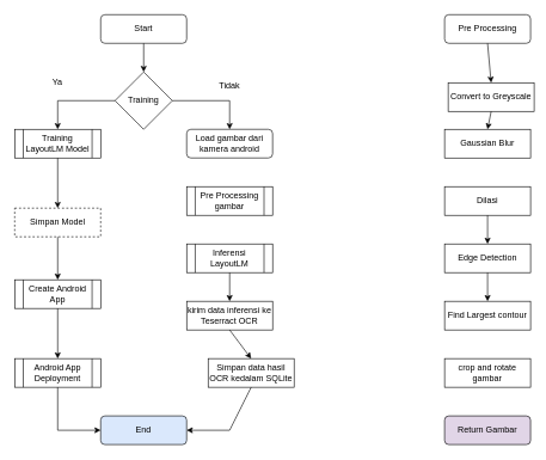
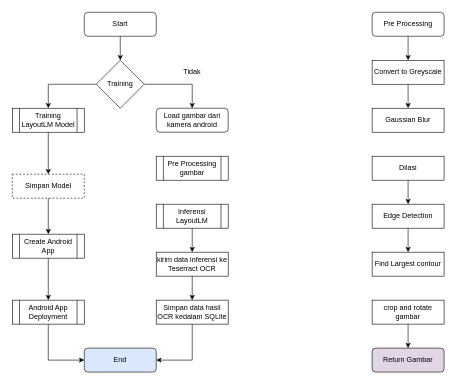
  <mxCell id="0" />
  <mxCell id="1" parent="0" />
  <mxCell id="2" value="Pre Processing&lt;br&gt;gambar" style="shape=process;whiteSpace=wrap;html=1;backgroundOutline=1;" vertex="1" parent="1"><mxGeometry x="260" y="260" width="120" height="40" as="geometry" /></mxCell>
  <mxCell id="3" value="Start" style="rounded=1;whiteSpace=wrap;html=1;" vertex="1" parent="1"><mxGeometry x="140" y="20" width="120" height="40" as="geometry" /></mxCell>
- <mxCell id="4" value="Convert to Greyscale" style="rounded=0;whiteSpace=wrap;html=1;" vertex="1" parent="1"><mxGeometry x="625" y="115" width="120" height="40" as="geometry" /></mxCell>
+ <mxCell id="4" value="Convert to Greyscale" style="rounded=0;whiteSpace=wrap;html=1;" vertex="1" parent="1"><mxGeometry x="620" y="100" width="120" height="40" as="geometry" /></mxCell>
  <mxCell id="5" value="Pre Processing" style="rounded=1;whiteSpace=wrap;html=1;" vertex="1" parent="1"><mxGeometry x="620" y="20" width="120" height="40" as="geometry" /></mxCell>
  <mxCell id="6" value="Gaussian Blur" style="rounded=0;whiteSpace=wrap;html=1;" vertex="1" parent="1"><mxGeometry x="620" y="180" width="120" height="40" as="geometry" /></mxCell>
  <mxCell id="7" value="Dilasi" style="rounded=0;whiteSpace=wrap;html=1;" vertex="1" parent="1"><mxGeometry x="620" y="260" width="120" height="40" as="geometry" /></mxCell>
  <mxCell id="8" value="Edge Detection" style="rounded=0;whiteSpace=wrap;html=1;" vertex="1" parent="1"><mxGeometry x="620" y="340" width="120" height="40" as="geometry" /></mxCell>
  <mxCell id="9" value="Find Largest contour" style="rounded=0;whiteSpace=wrap;html=1;" vertex="1" parent="1"><mxGeometry x="620" y="420" width="120" height="40" as="geometry" /></mxCell>
  <mxCell id="10" value="crop and rotate gambar" style="rounded=0;whiteSpace=wrap;html=1;" vertex="1" parent="1"><mxGeometry x="620" y="500" width="120" height="40" as="geometry" /></mxCell>
  <mxCell id="11" value="Return Gambar" style="rounded=1;whiteSpace=wrap;html=1;fillColor=#e1d5e7;" vertex="1" parent="1"><mxGeometry x="620" y="580" width="120" height="40" as="geometry" /></mxCell>
  <mxCell id="12" value="Training LayoutLM Model" style="shape=process;whiteSpace=wrap;html=1;backgroundOutline=1;" vertex="1" parent="1"><mxGeometry x="20" y="180" width="120" height="40" as="geometry" /></mxCell>
  <mxCell id="13" value="Training" style="rhombus;whiteSpace=wrap;html=1;" vertex="1" parent="1"><mxGeometry x="160" y="100" width="80" height="80" as="geometry" /></mxCell>
  <mxCell id="14" value="Inferensi LayoutLM" style="shape=process;whiteSpace=wrap;html=1;backgroundOutline=1;" vertex="1" parent="1"><mxGeometry x="260" y="340" width="120" height="40" as="geometry" /></mxCell>
  <mxCell id="15" value="kirim data inferensi ke Teserract OCR" style="rounded=0;whiteSpace=wrap;html=1;" vertex="1" parent="1"><mxGeometry x="260" y="420" width="120" height="40" as="geometry" /></mxCell>
- <mxCell id="16" value="Simpan data hasil OCR kedalam SQLite" style="rounded=0;whiteSpace=wrap;html=1;" vertex="1" parent="1"><mxGeometry x="290" y="500" width="120" height="40" as="geometry" /></mxCell>
+ <mxCell id="16" value="Simpan data hasil OCR kedalam SQLite" style="rounded=0;whiteSpace=wrap;html=1;" vertex="1" parent="1"><mxGeometry x="260" y="500" width="120" height="40" as="geometry" /></mxCell>
  <mxCell id="17" value="Simpan Model" style="rounded=0;whiteSpace=wrap;html=1;dashed=1;" vertex="1" parent="1"><mxGeometry x="20" y="290" width="120" height="40" as="geometry" /></mxCell>
  <mxCell id="18" value="Create Android App" style="shape=process;whiteSpace=wrap;html=1;backgroundOutline=1;" vertex="1" parent="1"><mxGeometry x="20" y="390" width="120" height="40" as="geometry" /></mxCell>
  <mxCell id="19" value="Android App Deployment" style="shape=process;whiteSpace=wrap;html=1;backgroundOutline=1;" vertex="1" parent="1"><mxGeometry x="20" y="500" width="120" height="40" as="geometry" /></mxCell>
  <mxCell id="20" value="Load gambar dari kamera android" style="whiteSpace=wrap;html=1;rounded=1;" vertex="1" parent="1"><mxGeometry x="260" y="180" width="120" height="40" as="geometry" /></mxCell>
  <mxCell id="21" value="End" style="rounded=1;whiteSpace=wrap;html=1;fillColor=#dae8fc;" vertex="1" parent="1"><mxGeometry x="140" y="580" width="120" height="40" as="geometry" /></mxCell>
  <mxCell id="22" value="" style="endArrow=classic;html=1;rounded=0;exitX=0.5;exitY=1;exitDx=0;exitDy=0;entryX=0.5;entryY=0;entryDx=0;entryDy=0;" edge="1" parent="1" source="3" target="13"><mxGeometry width="50" height="50" relative="1" as="geometry"><mxPoint x="270" y="240" as="sourcePoint" /><mxPoint x="320" y="190" as="targetPoint" /></mxGeometry></mxCell>
  <mxCell id="23" value="" style="endArrow=classic;html=1;rounded=0;exitX=1;exitY=0.5;exitDx=0;exitDy=0;entryX=0.5;entryY=0;entryDx=0;entryDy=0;" edge="1" parent="1" source="13" target="20"><mxGeometry width="50" height="50" relative="1" as="geometry"><mxPoint x="210" y="70" as="sourcePoint" /><mxPoint x="210" y="110" as="targetPoint" /><Array as="points"><mxPoint x="320" y="140" /></Array></mxGeometry></mxCell>
  <mxCell id="24" value="" style="endArrow=classic;html=1;rounded=0;exitX=0;exitY=0.5;exitDx=0;exitDy=0;entryX=0.5;entryY=0;entryDx=0;entryDy=0;" edge="1" parent="1" source="13"><mxGeometry width="50" height="50" relative="1" as="geometry"><mxPoint x="220" y="80" as="sourcePoint" /><mxPoint x="80" y="180" as="targetPoint" /><Array as="points"><mxPoint x="80" y="140" /></Array></mxGeometry></mxCell>
  <mxCell id="25" value="" style="endArrow=classic;html=1;rounded=0;exitX=0.5;exitY=1;exitDx=0;exitDy=0;entryX=0;entryY=0.5;entryDx=0;entryDy=0;" edge="1" parent="1" source="19" target="21"><mxGeometry width="50" height="50" relative="1" as="geometry"><mxPoint x="170" y="150" as="sourcePoint" /><mxPoint x="90" y="190" as="targetPoint" /><Array as="points"><mxPoint x="80" y="600" /></Array></mxGeometry></mxCell>
  <mxCell id="26" value="" style="endArrow=classic;html=1;rounded=0;exitX=0.5;exitY=1;exitDx=0;exitDy=0;entryX=1;entryY=0.5;entryDx=0;entryDy=0;" edge="1" parent="1" source="16" target="21"><mxGeometry width="50" height="50" relative="1" as="geometry"><mxPoint x="180" y="160" as="sourcePoint" /><mxPoint x="100" y="200" as="targetPoint" /><Array as="points"><mxPoint x="320" y="600" /></Array></mxGeometry></mxCell>
  <mxCell id="27" value="" style="endArrow=classic;html=1;rounded=0;exitX=0.5;exitY=1;exitDx=0;exitDy=0;entryX=0.5;entryY=0;entryDx=0;entryDy=0;" edge="1" parent="1" source="12" target="17"><mxGeometry width="50" height="50" relative="1" as="geometry"><mxPoint x="220" y="80" as="sourcePoint" /><mxPoint x="220" y="120" as="targetPoint" /></mxGeometry></mxCell>
  <mxCell id="28" value="" style="endArrow=classic;html=1;rounded=0;exitX=0.5;exitY=1;exitDx=0;exitDy=0;entryX=0.5;entryY=0;entryDx=0;entryDy=0;" edge="1" parent="1" source="17" target="18"><mxGeometry width="50" height="50" relative="1" as="geometry"><mxPoint x="90" y="310" as="sourcePoint" /><mxPoint x="90" y="350" as="targetPoint" /></mxGeometry></mxCell>
  <mxCell id="29" value="" style="endArrow=classic;html=1;rounded=0;exitX=0.5;exitY=1;exitDx=0;exitDy=0;entryX=0.5;entryY=0;entryDx=0;entryDy=0;" edge="1" parent="1" source="18" target="19"><mxGeometry width="50" height="50" relative="1" as="geometry"><mxPoint x="100" y="320" as="sourcePoint" /><mxPoint x="100" y="360" as="targetPoint" /></mxGeometry></mxCell>
  <mxCell id="30" value="" style="endArrow=classic;html=1;rounded=0;exitX=0.5;exitY=1;exitDx=0;exitDy=0;entryX=0.5;entryY=0;entryDx=0;entryDy=0;" edge="1" parent="1" source="15" target="16"><mxGeometry width="50" height="50" relative="1" as="geometry"><mxPoint x="110" y="330" as="sourcePoint" /><mxPoint x="110" y="370" as="targetPoint" /></mxGeometry></mxCell>
  <mxCell id="31" value="" style="endArrow=classic;html=1;rounded=0;exitX=0.5;exitY=1;exitDx=0;exitDy=0;entryX=0.5;entryY=0;entryDx=0;entryDy=0;" edge="1" parent="1" source="14" target="15"><mxGeometry width="50" height="50" relative="1" as="geometry"><mxPoint x="120" y="340" as="sourcePoint" /><mxPoint x="120" y="380" as="targetPoint" /></mxGeometry></mxCell>
  <mxCell id="32" value="" style="endArrow=classic;html=1;rounded=0;exitX=0.5;exitY=1;exitDx=0;exitDy=0;entryX=0.5;entryY=0;entryDx=0;entryDy=0;" edge="1" parent="1" source="5" target="4"><mxGeometry width="50" height="50" relative="1" as="geometry"><mxPoint x="150" y="370" as="sourcePoint" /><mxPoint x="150" y="410" as="targetPoint" /></mxGeometry></mxCell>
  <mxCell id="33" value="" style="endArrow=classic;html=1;rounded=0;exitX=0.5;exitY=1;exitDx=0;exitDy=0;entryX=0.5;entryY=0;entryDx=0;entryDy=0;" edge="1" parent="1" source="4" target="6"><mxGeometry width="50" height="50" relative="1" as="geometry"><mxPoint x="690" y="70" as="sourcePoint" /><mxPoint x="690" y="110" as="targetPoint" /></mxGeometry></mxCell>
  <mxCell id="34" value="" style="endArrow=classic;html=1;rounded=0;exitX=0.5;exitY=1;exitDx=0;exitDy=0;" edge="1" parent="1" source="7" target="8"><mxGeometry width="50" height="50" relative="1" as="geometry"><mxPoint x="710" y="90" as="sourcePoint" /><mxPoint x="710" y="130" as="targetPoint" /></mxGeometry></mxCell>
  <mxCell id="35" value="" style="endArrow=classic;html=1;rounded=0;exitX=0.5;exitY=1;exitDx=0;exitDy=0;entryX=0.5;entryY=0;entryDx=0;entryDy=0;" edge="1" parent="1" source="8" target="9"><mxGeometry width="50" height="50" relative="1" as="geometry"><mxPoint x="720" y="100" as="sourcePoint" /><mxPoint x="720" y="140" as="targetPoint" /></mxGeometry></mxCell>
- <mxCell id="37" value="Ya" style="text;html=1;strokeColor=none;fillColor=none;align=center;verticalAlign=middle;whiteSpace=wrap;rounded=0;" vertex="1" parent="1"><mxGeometry x="50" y="100" width="60" height="30" as="geometry" /></mxCell>
+ <mxCell id="36" value="" style="endArrow=classic;html=1;rounded=0;exitX=0.5;exitY=1;exitDx=0;exitDy=0;entryX=0.5;entryY=0;entryDx=0;entryDy=0;" edge="1" parent="1" source="10" target="11"><mxGeometry width="50" height="50" relative="1" as="geometry"><mxPoint x="700" y="400" as="sourcePoint" /><mxPoint x="700" y="440" as="targetPoint" /></mxGeometry></mxCell>
  <mxCell id="38" value="Tidak" style="text;html=1;strokeColor=none;fillColor=none;align=center;verticalAlign=middle;whiteSpace=wrap;rounded=0;" vertex="1" parent="1"><mxGeometry x="290" y="105" width="60" height="30" as="geometry" /></mxCell>
